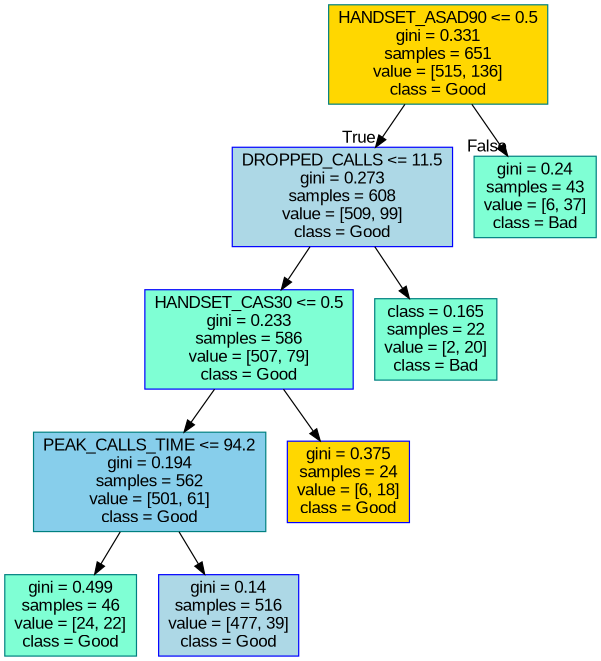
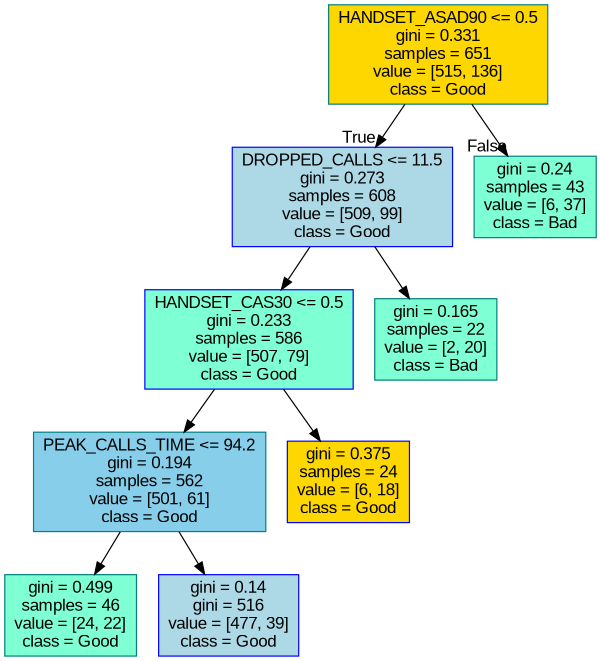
  digraph {
    fontname="Liberation Sans"
    node [color=teal fillcolor=aquamarine fontname="Liberation Sans" shape=box style=filled]
    edge [fontname="Liberation Sans"]
    n1 [fillcolor=gold label="HANDSET_ASAD90 <= 0.5\ngini = 0.331\nsamples = 651\nvalue = [515, 136]\nclass = Good"]
    n2 [color=blue fillcolor=lightblue label="DROPPED_CALLS <= 11.5\ngini = 0.273\nsamples = 608\nvalue = [509, 99]\nclass = Good"]
    n3 [label="gini = 0.24\nsamples = 43\nvalue = [6, 37]\nclass = Bad"]
    n4 [color=blue label="HANDSET_CAS30 <= 0.5\ngini = 0.233\nsamples = 586\nvalue = [507, 79]\nclass = Good"]
-   n5 [label="class = 0.165\nsamples = 22\nvalue = [2, 20]\nclass = Bad"]
+   n5 [label="gini = 0.165\nsamples = 22\nvalue = [2, 20]\nclass = Bad"]
    n6 [fillcolor=skyblue label="PEAK_CALLS_TIME <= 94.2\ngini = 0.194\nsamples = 562\nvalue = [501, 61]\nclass = Good"]
    n7 [color=blue fillcolor=gold label="gini = 0.375\nsamples = 24\nvalue = [6, 18]\nclass = Good"]
    n8 [label="gini = 0.499\nsamples = 46\nvalue = [24, 22]\nclass = Good"]
-   n9 [color=blue fillcolor=lightblue label="gini = 0.14\nsamples = 516\nvalue = [477, 39]\nclass = Good"]
+   n9 [color=blue fillcolor=lightblue label="gini = 0.14\ngini = 516\nvalue = [477, 39]\nclass = Good"]
    n1 -> n2 [headlabel=True labelangle=45 labeldistance=2.5]
    n1 -> n3 [headlabel=False labelangle=-45 labeldistance=2.5]
    n2 -> n4
    n2 -> n5
    n4 -> n6
    n4 -> n7
    n6 -> n8
    n6 -> n9
  }
